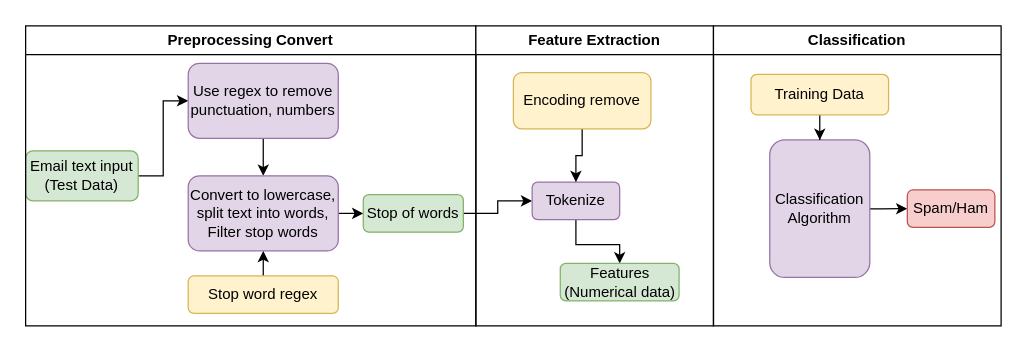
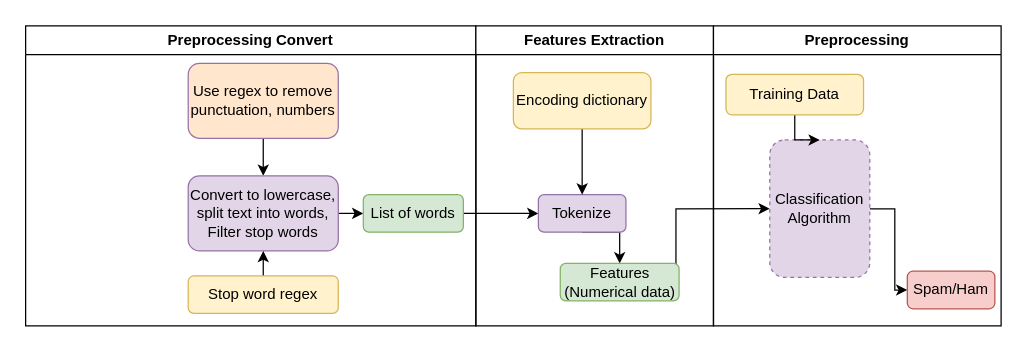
  <mxCell id="0" />
  <mxCell id="1" parent="0" />
- <mxCell id="2" style="edgeStyle=orthogonalEdgeStyle;rounded=0;orthogonalLoop=1;jettySize=auto;html=1;exitX=1;exitY=0.5;exitDx=0;exitDy=0;entryX=0;entryY=0.5;entryDx=0;entryDy=0;" edge="1" parent="1" source="3" target="5"><mxGeometry relative="1" as="geometry" /></mxCell>
- <mxCell id="3" value="&lt;div&gt;Email text input (Test Data)&lt;br&gt;&lt;/div&gt;" style="rounded=1;whiteSpace=wrap;html=1;fillColor=#d5e8d4;strokeColor=#82b366;" vertex="1" parent="1"><mxGeometry y="120" width="90" height="40" as="geometry" x="20" /></mxCell>
  <mxCell id="4" style="edgeStyle=orthogonalEdgeStyle;rounded=0;orthogonalLoop=1;jettySize=auto;html=1;exitX=0.5;exitY=1;exitDx=0;exitDy=0;entryX=0.5;entryY=0;entryDx=0;entryDy=0;" edge="1" parent="1" source="5" target="7"><mxGeometry relative="1" as="geometry" /></mxCell>
- <mxCell id="5" value="Use regex to remove punctuation, numbers" style="rounded=1;whiteSpace=wrap;html=1;fillColor=#e1d5e7;strokeColor=#9673a6;" vertex="1" parent="1"><mxGeometry x="150" y="50" width="120" height="60" as="geometry" /></mxCell>
+ <mxCell id="5" value="Use regex to remove punctuation, numbers" style="rounded=1;whiteSpace=wrap;html=1;fillColor=#ffe6cc;strokeColor=#9673a6;" vertex="1" parent="1"><mxGeometry x="150" y="50" width="120" height="60" as="geometry" /></mxCell>
  <mxCell id="6" style="edgeStyle=orthogonalEdgeStyle;rounded=0;orthogonalLoop=1;jettySize=auto;html=1;exitX=1;exitY=0.5;exitDx=0;exitDy=0;entryX=0;entryY=0.5;entryDx=0;entryDy=0;" edge="1" parent="1" source="7" target="23"><mxGeometry relative="1" as="geometry" /></mxCell>
  <mxCell id="7" value="&lt;div&gt;Convert to lowercase,&lt;/div&gt;&lt;div&gt;split text into words,&lt;/div&gt;&lt;div&gt;Filter stop words&lt;br&gt;&lt;/div&gt;" style="rounded=1;whiteSpace=wrap;html=1;fillColor=#e1d5e7;strokeColor=#9673a6;" vertex="1" parent="1"><mxGeometry x="150" y="140" width="120" height="60" as="geometry" /></mxCell>
  <mxCell id="8" style="edgeStyle=orthogonalEdgeStyle;rounded=0;orthogonalLoop=1;jettySize=auto;html=1;exitX=0.5;exitY=0;exitDx=0;exitDy=0;entryX=0.5;entryY=1;entryDx=0;entryDy=0;" edge="1" parent="1" source="9" target="7"><mxGeometry relative="1" as="geometry" /></mxCell>
  <mxCell id="9" value="Stop word regex" style="rounded=1;whiteSpace=wrap;html=1;fillColor=#fff2cc;strokeColor=#d6b656;" vertex="1" parent="1"><mxGeometry x="150" y="220" width="120" height="30" as="geometry" /></mxCell>
  <mxCell id="10" style="edgeStyle=orthogonalEdgeStyle;rounded=0;orthogonalLoop=1;jettySize=auto;html=1;exitX=1;exitY=0.5;exitDx=0;exitDy=0;entryX=0;entryY=0.5;entryDx=0;entryDy=0;" edge="1" parent="1" source="23" target="12"><mxGeometry relative="1" as="geometry" /></mxCell>
  <mxCell id="11" style="edgeStyle=orthogonalEdgeStyle;rounded=0;orthogonalLoop=1;jettySize=auto;html=1;exitX=0.5;exitY=1;exitDx=0;exitDy=0;entryX=0.5;entryY=0;entryDx=0;entryDy=0;" edge="1" parent="1" source="12" target="16"><mxGeometry relative="1" as="geometry" /></mxCell>
- <mxCell id="12" value="Tokenize" style="rounded=1;whiteSpace=wrap;html=1;fillColor=#e1d5e7;strokeColor=#9673a6;" vertex="1" parent="1"><mxGeometry x="425" y="145" width="70" height="30" as="geometry" /></mxCell>
+ <mxCell id="12" value="Tokenize" style="rounded=1;whiteSpace=wrap;html=1;fillColor=#e1d5e7;strokeColor=#9673a6;" vertex="1" parent="1"><mxGeometry x="430" y="155" width="70" height="30" as="geometry" /></mxCell>
  <mxCell id="13" style="edgeStyle=orthogonalEdgeStyle;rounded=0;orthogonalLoop=1;jettySize=auto;html=1;" edge="1" parent="1" source="14" target="12"><mxGeometry relative="1" as="geometry" /></mxCell>
- <mxCell id="14" value="Encoding remove" style="rounded=1;whiteSpace=wrap;html=1;fillColor=#fff2cc;strokeColor=#d6b656;" vertex="1" parent="1"><mxGeometry x="410" y="57.5" width="110" height="45" as="geometry" /></mxCell>
+ <mxCell id="14" value="Encoding dictionary" style="rounded=1;whiteSpace=wrap;html=1;fillColor=#fff2cc;strokeColor=#d6b656;" vertex="1" parent="1"><mxGeometry x="410" y="57.5" width="110" height="45" as="geometry" /></mxCell>
+ <mxCell id="15" style="edgeStyle=orthogonalEdgeStyle;rounded=0;orthogonalLoop=1;jettySize=auto;html=1;exitX=1;exitY=0.5;exitDx=0;exitDy=0;entryX=0;entryY=0.5;entryDx=0;entryDy=0;" edge="1" parent="1" source="16" target="18"><mxGeometry relative="1" as="geometry"><Array as="points"><mxPoint x="540" y="225" /><mxPoint x="540" y="166" /></Array></mxGeometry></mxCell>
  <mxCell id="16" value="&lt;div&gt;Features&lt;/div&gt;&lt;div&gt;(Numerical data)&lt;br&gt;&lt;/div&gt;" style="rounded=1;whiteSpace=wrap;html=1;fillColor=#d5e8d4;strokeColor=#82b366;" vertex="1" parent="1"><mxGeometry x="447.5" y="210" width="95" height="30" as="geometry" /></mxCell>
  <mxCell id="17" style="edgeStyle=orthogonalEdgeStyle;rounded=0;orthogonalLoop=1;jettySize=auto;html=1;entryX=0;entryY=0.5;entryDx=0;entryDy=0;" edge="1" parent="1" source="18" target="19"><mxGeometry relative="1" as="geometry" /></mxCell>
- <mxCell id="18" value="&lt;div&gt;Classification Algorithm &lt;br&gt;&lt;/div&gt;" style="rounded=1;whiteSpace=wrap;html=1;fillColor=#e1d5e7;strokeColor=#9673a6;" vertex="1" parent="1"><mxGeometry x="615" y="111.25" width="80" height="110" as="geometry" /></mxCell>
- <mxCell id="19" value="Spam/Ham" style="rounded=1;whiteSpace=wrap;html=1;fillColor=#f8cecc;strokeColor=#b85450;" vertex="1" parent="1"><mxGeometry x="725" y="151.25" width="70" height="30" as="geometry" /></mxCell>
+ <mxCell id="18" value="&lt;div&gt;Classification Algorithm &lt;br&gt;&lt;/div&gt;" style="rounded=1;whiteSpace=wrap;html=1;fillColor=#e1d5e7;strokeColor=#9673a6;dashed=1;" vertex="1" parent="1"><mxGeometry x="615" y="111.25" width="80" height="110" as="geometry" /></mxCell>
+ <mxCell id="19" value="Spam/Ham" style="rounded=1;whiteSpace=wrap;html=1;fillColor=#f8cecc;strokeColor=#b85450;" vertex="1" parent="1"><mxGeometry x="725" y="216.25" width="70" height="30" as="geometry" /></mxCell>
  <mxCell id="20" style="edgeStyle=orthogonalEdgeStyle;rounded=0;orthogonalLoop=1;jettySize=auto;html=1;entryX=0.5;entryY=0;entryDx=0;entryDy=0;" edge="1" parent="1" source="21" target="18"><mxGeometry relative="1" as="geometry" /></mxCell>
- <mxCell id="21" value="Training Data" style="rounded=1;whiteSpace=wrap;html=1;fillColor=#fff2cc;strokeColor=#d6b656;" vertex="1" parent="1"><mxGeometry x="600" y="58.75" width="110" height="32.5" as="geometry" /></mxCell>
+ <mxCell id="21" value="Training Data" style="rounded=1;whiteSpace=wrap;html=1;fillColor=#fff2cc;strokeColor=#d6b656;" vertex="1" parent="1"><mxGeometry x="580" y="58.75" width="110" height="32.5" as="geometry" /></mxCell>
  <mxCell id="22" value="Preprocessing Convert" style="swimlane;whiteSpace=wrap;html=1;" vertex="1" parent="1"><mxGeometry y="20" width="360" height="240" as="geometry" x="20" /></mxCell>
- <mxCell id="23" value="Stop of words" style="rounded=1;whiteSpace=wrap;html=1;fillColor=#d5e8d4;strokeColor=#82b366;" vertex="1" parent="22"><mxGeometry x="270" y="135" width="80" height="30" as="geometry" /></mxCell>
- <mxCell id="24" value="Feature Extraction" style="swimlane;whiteSpace=wrap;html=1;" vertex="1" parent="1"><mxGeometry x="380" y="20" width="190" height="240" as="geometry" /></mxCell>
- <mxCell id="25" value="Classification" style="swimlane;whiteSpace=wrap;html=1;" vertex="1" parent="1"><mxGeometry x="570" y="20" width="230" height="240" as="geometry" /></mxCell>
+ <mxCell id="23" value="List of words" style="rounded=1;whiteSpace=wrap;html=1;fillColor=#d5e8d4;strokeColor=#82b366;" vertex="1" parent="22"><mxGeometry x="270" y="135" width="80" height="30" as="geometry" /></mxCell>
+ <mxCell id="24" value="Features Extraction" style="swimlane;whiteSpace=wrap;html=1;" vertex="1" parent="1"><mxGeometry x="380" y="20" width="190" height="240" as="geometry" /></mxCell>
+ <mxCell id="25" value="Preprocessing" style="swimlane;whiteSpace=wrap;html=1;" vertex="1" parent="1"><mxGeometry x="570" y="20" width="230" height="240" as="geometry" /></mxCell>
